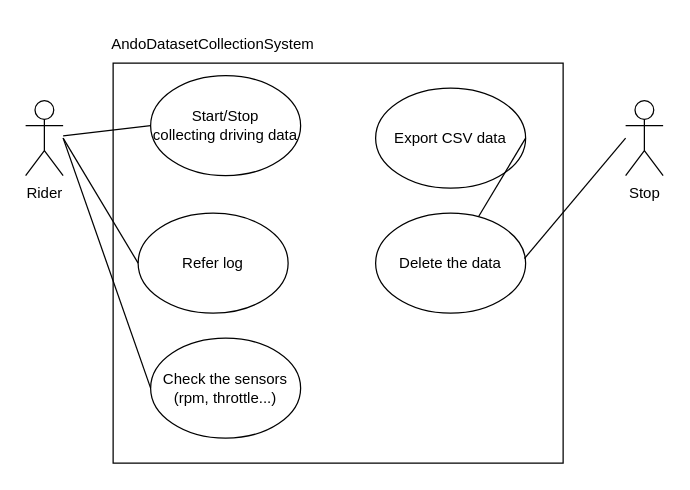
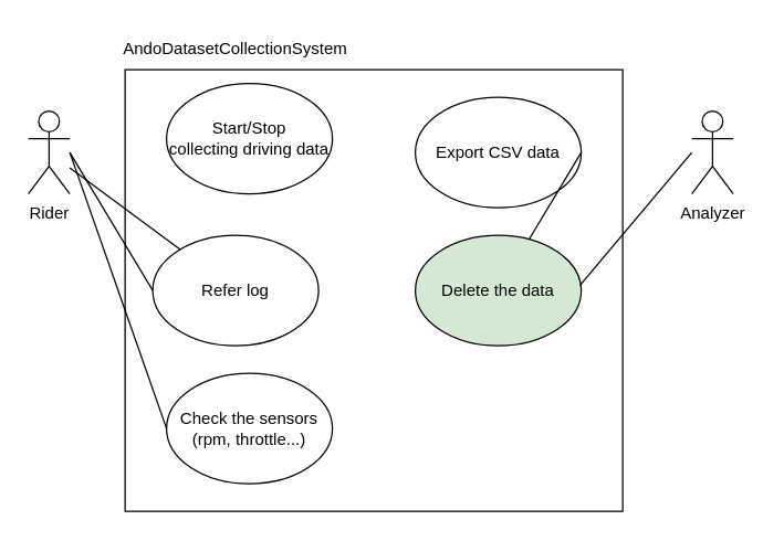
  <mxCell id="0" />
  <mxCell id="1" parent="0" />
  <mxCell id="2" value="" style="rounded=0;whiteSpace=wrap;html=1;" vertex="1" parent="1"><mxGeometry x="90" y="50" width="360" height="320" as="geometry" /></mxCell>
  <mxCell id="3" value="Rider" style="shape=umlActor;verticalLabelPosition=bottom;verticalAlign=top;html=1;outlineConnect=0;" vertex="1" parent="1"><mxGeometry x="20" y="80" width="30" height="60" as="geometry" /></mxCell>
- <mxCell id="4" value="Stop" style="shape=umlActor;verticalLabelPosition=bottom;verticalAlign=top;html=1;outlineConnect=0;" vertex="1" parent="1"><mxGeometry x="500" y="80" width="30" height="60" as="geometry" /></mxCell>
+ <mxCell id="4" value="Analyzer" style="shape=umlActor;verticalLabelPosition=bottom;verticalAlign=top;html=1;outlineConnect=0;" vertex="1" parent="1"><mxGeometry x="500" y="80" width="30" height="60" as="geometry" /></mxCell>
  <mxCell id="5" value="AndoDatasetCollectionSystem" style="text;html=1;align=center;verticalAlign=middle;whiteSpace=wrap;rounded=0;" vertex="1" parent="1"><mxGeometry x="140" y="20" width="60" height="30" as="geometry" /></mxCell>
  <mxCell id="6" value="Start/Stop&lt;div&gt;collecting driving data&lt;/div&gt;" style="ellipse;whiteSpace=wrap;html=1;" vertex="1" parent="1"><mxGeometry x="120" y="60" width="120" height="80" as="geometry" /></mxCell>
- <mxCell id="7" value="" style="endArrow=none;html=1;rounded=0;entryX=0;entryY=0.5;entryDx=0;entryDy=0;" edge="1" parent="1" source="3" target="6"><mxGeometry width="50" height="50" relative="1" as="geometry"><mxPoint x="290" y="220" as="sourcePoint" /><mxPoint x="340" y="170" as="targetPoint" /></mxGeometry></mxCell>
+ <mxCell id="7" value="" style="endArrow=none;html=1;rounded=0;" edge="1" parent="1" source="3" target="8"><mxGeometry width="50" height="50" relative="1" as="geometry"><mxPoint x="290" y="220" as="sourcePoint" /><mxPoint x="340" y="170" as="targetPoint" /></mxGeometry></mxCell>
  <mxCell id="8" value="Refer log" style="ellipse;whiteSpace=wrap;html=1;" vertex="1" parent="1"><mxGeometry x="110" y="170" width="120" height="80" as="geometry" /></mxCell>
  <mxCell id="9" value="" style="endArrow=none;html=1;rounded=0;exitX=0;exitY=0.5;exitDx=0;exitDy=0;" edge="1" parent="1" source="8"><mxGeometry width="50" height="50" relative="1" as="geometry"><mxPoint x="290" y="270" as="sourcePoint" /><mxPoint x="50" y="110" as="targetPoint" /></mxGeometry></mxCell>
  <mxCell id="10" value="Export CSV data" style="ellipse;whiteSpace=wrap;html=1;" vertex="1" parent="1"><mxGeometry x="300" y="70" width="120" height="80" as="geometry" /></mxCell>
  <mxCell id="11" value="" style="endArrow=none;html=1;rounded=0;exitX=1;exitY=0.5;exitDx=0;exitDy=0;" edge="1" parent="1" source="10" target="14"><mxGeometry width="50" height="50" relative="1" as="geometry"><mxPoint x="290" y="270" as="sourcePoint" /><mxPoint x="340" y="220" as="targetPoint" /></mxGeometry></mxCell>
  <mxCell id="12" value="Check the sensors&lt;div&gt;(rpm, throttle...)&lt;/div&gt;" style="ellipse;whiteSpace=wrap;html=1;" vertex="1" parent="1"><mxGeometry x="120" y="270" width="120" height="80" as="geometry" /></mxCell>
  <mxCell id="13" value="" style="endArrow=none;html=1;rounded=0;exitX=0;exitY=0.5;exitDx=0;exitDy=0;" edge="1" parent="1" source="12"><mxGeometry width="50" height="50" relative="1" as="geometry"><mxPoint x="290" y="270" as="sourcePoint" /><mxPoint x="50" y="110" as="targetPoint" /></mxGeometry></mxCell>
- <mxCell id="14" value="Delete the data" style="ellipse;whiteSpace=wrap;html=1;" vertex="1" parent="1"><mxGeometry x="300" y="170" width="120" height="80" as="geometry" /></mxCell>
+ <mxCell id="14" value="Delete the data" style="ellipse;whiteSpace=wrap;html=1;fillColor=#d5e8d4;" vertex="1" parent="1"><mxGeometry x="300" y="170" width="120" height="80" as="geometry" /></mxCell>
  <mxCell id="15" value="" style="endArrow=none;html=1;rounded=0;exitX=0.992;exitY=0.454;exitDx=0;exitDy=0;exitPerimeter=0;" edge="1" parent="1" source="14"><mxGeometry width="50" height="50" relative="1" as="geometry"><mxPoint x="290" y="270" as="sourcePoint" /><mxPoint x="500" y="110" as="targetPoint" /></mxGeometry></mxCell>
